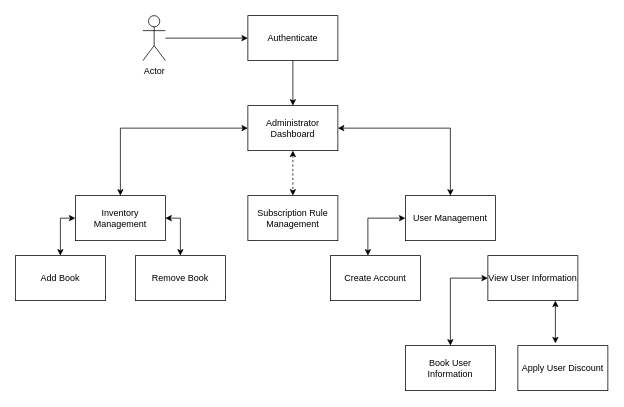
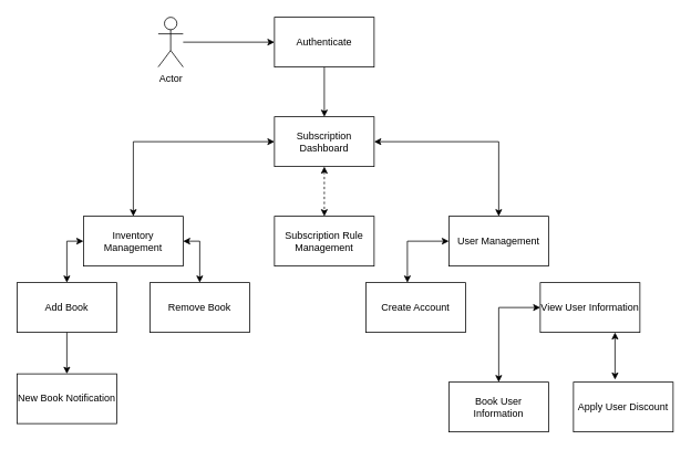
  <mxCell id="0" />
  <mxCell id="1" parent="0" />
  <mxCell id="2" value="Actor" style="shape=umlActor;verticalLabelPosition=bottom;labelBackgroundColor=#ffffff;verticalAlign=top;html=1;outlineConnect=0;" vertex="1" parent="1"><mxGeometry x="190" y="20" width="30" height="60" as="geometry" /></mxCell>
  <mxCell id="3" value="Authenticate" style="rounded=0;whiteSpace=wrap;html=1;" vertex="1" parent="1"><mxGeometry x="330" y="20" width="120" height="60" as="geometry" /></mxCell>
  <mxCell id="4" value="" style="endArrow=classic;html=1;entryX=0;entryY=0.5;entryDx=0;entryDy=0;" edge="1" parent="1" source="2" target="3"><mxGeometry width="50" height="50" relative="1" as="geometry"><mxPoint x="260" y="140" as="sourcePoint" /><mxPoint x="310" y="90" as="targetPoint" /></mxGeometry></mxCell>
  <mxCell id="5" value="" style="edgeStyle=orthogonalEdgeStyle;rounded=0;orthogonalLoop=1;jettySize=auto;html=1;startArrow=classic;startFill=1;dashed=1;" edge="1" parent="1" source="6" target="13"><mxGeometry relative="1" as="geometry" /></mxCell>
- <mxCell id="6" value="Administrator Dashboard" style="rounded=0;whiteSpace=wrap;html=1;" vertex="1" parent="1"><mxGeometry x="330" y="140" width="120" height="60" as="geometry" /></mxCell>
+ <mxCell id="6" value="Subscription Dashboard" style="rounded=0;whiteSpace=wrap;html=1;" vertex="1" parent="1"><mxGeometry x="330" y="140" width="120" height="60" as="geometry" /></mxCell>
  <mxCell id="7" value="" style="endArrow=classic;html=1;entryX=0.5;entryY=0;entryDx=0;entryDy=0;exitX=0.5;exitY=1;exitDx=0;exitDy=0;" edge="1" parent="1" source="3" target="6"><mxGeometry width="50" height="50" relative="1" as="geometry"><mxPoint x="190" y="270" as="sourcePoint" /><mxPoint x="240" y="220" as="targetPoint" /></mxGeometry></mxCell>
  <mxCell id="8" value="Create Account" style="rounded=0;whiteSpace=wrap;html=1;" vertex="1" parent="1"><mxGeometry x="440" y="340" width="120" height="60" as="geometry" /></mxCell>
  <mxCell id="9" value="Inventory Management" style="rounded=0;whiteSpace=wrap;html=1;" vertex="1" parent="1"><mxGeometry x="100" y="260" width="120" height="60" as="geometry" /></mxCell>
  <mxCell id="10" value="Add Book" style="rounded=0;whiteSpace=wrap;html=1;" vertex="1" parent="1"><mxGeometry x="20" y="340" width="120" height="60" as="geometry" /></mxCell>
  <mxCell id="11" value="Remove Book" style="rounded=0;whiteSpace=wrap;html=1;" vertex="1" parent="1"><mxGeometry x="180" y="340" width="120" height="60" as="geometry" /></mxCell>
  <mxCell id="12" value="User Management" style="rounded=0;whiteSpace=wrap;html=1;" vertex="1" parent="1"><mxGeometry x="540" y="260" width="120" height="60" as="geometry" /></mxCell>
  <mxCell id="13" value="Subscription Rule Management" style="rounded=0;whiteSpace=wrap;html=1;" vertex="1" parent="1"><mxGeometry x="330" y="260" width="120" height="60" as="geometry" /></mxCell>
+ <mxCell id="14" value="New Book Notification" style="rounded=0;whiteSpace=wrap;html=1;" vertex="1" parent="1"><mxGeometry x="20" y="450" width="120" height="60" as="geometry" /></mxCell>
  <mxCell id="15" value="View User Information" style="rounded=0;whiteSpace=wrap;html=1;" vertex="1" parent="1"><mxGeometry x="650" y="340" width="120" height="60" as="geometry" /></mxCell>
  <mxCell id="16" value="Book User Information" style="rounded=0;whiteSpace=wrap;html=1;" vertex="1" parent="1"><mxGeometry x="540" y="460" width="120" height="60" as="geometry" /></mxCell>
  <mxCell id="17" value="Apply User Discount" style="rounded=0;whiteSpace=wrap;html=1;" vertex="1" parent="1"><mxGeometry x="690" y="460" width="120" height="60" as="geometry" /></mxCell>
  <mxCell id="18" value="" style="endArrow=classic;startArrow=classic;html=1;entryX=0;entryY=0.5;entryDx=0;entryDy=0;exitX=0.5;exitY=0;exitDx=0;exitDy=0;rounded=0;" edge="1" parent="1" source="9" target="6"><mxGeometry width="50" height="50" relative="1" as="geometry"><mxPoint x="170" y="200" as="sourcePoint" /><mxPoint x="220" y="150" as="targetPoint" /><Array as="points"><mxPoint x="160" y="170" /></Array></mxGeometry></mxCell>
  <mxCell id="19" value="" style="endArrow=classic;startArrow=classic;html=1;exitX=1;exitY=0.5;exitDx=0;exitDy=0;entryX=0.5;entryY=0;entryDx=0;entryDy=0;rounded=0;" edge="1" parent="1" source="6" target="12"><mxGeometry width="50" height="50" relative="1" as="geometry"><mxPoint x="490" y="190" as="sourcePoint" /><mxPoint x="540" y="140" as="targetPoint" /><Array as="points"><mxPoint x="600" y="170" /></Array></mxGeometry></mxCell>
  <mxCell id="20" value="" style="endArrow=classic;startArrow=classic;html=1;entryX=0;entryY=0.5;entryDx=0;entryDy=0;exitX=0.5;exitY=0;exitDx=0;exitDy=0;rounded=0;" edge="1" parent="1" source="10" target="9"><mxGeometry width="50" height="50" relative="1" as="geometry"><mxPoint x="30" y="320" as="sourcePoint" /><mxPoint x="80" y="270" as="targetPoint" /><Array as="points"><mxPoint x="80" y="290" /></Array></mxGeometry></mxCell>
  <mxCell id="21" value="" style="endArrow=classic;startArrow=classic;html=1;exitX=1;exitY=0.5;exitDx=0;exitDy=0;entryX=0.5;entryY=0;entryDx=0;entryDy=0;rounded=0;" edge="1" parent="1" source="9" target="11"><mxGeometry width="50" height="50" relative="1" as="geometry"><mxPoint x="240" y="330" as="sourcePoint" /><mxPoint x="290" y="280" as="targetPoint" /><Array as="points"><mxPoint x="240" y="290" /></Array></mxGeometry></mxCell>
+ <mxCell id="22" value="" style="endArrow=classic;html=1;entryX=0.5;entryY=0;entryDx=0;entryDy=0;exitX=0.5;exitY=1;exitDx=0;exitDy=0;" edge="1" parent="1" source="10" target="14"><mxGeometry width="50" height="50" relative="1" as="geometry"><mxPoint x="20" y="460" as="sourcePoint" /><mxPoint x="70" y="410" as="targetPoint" /></mxGeometry></mxCell>
  <mxCell id="23" value="" style="endArrow=classic;startArrow=classic;html=1;entryX=0;entryY=0.5;entryDx=0;entryDy=0;exitX=0.417;exitY=0;exitDx=0;exitDy=0;exitPerimeter=0;rounded=0;" edge="1" parent="1" source="8" target="12"><mxGeometry width="50" height="50" relative="1" as="geometry"><mxPoint x="400" y="470" as="sourcePoint" /><mxPoint x="450" y="420" as="targetPoint" /><Array as="points"><mxPoint x="490" y="290" /></Array></mxGeometry></mxCell>
  <mxCell id="24" value="" style="endArrow=classic;startArrow=classic;html=1;entryX=0.75;entryY=1;entryDx=0;entryDy=0;exitX=0.417;exitY=-0.05;exitDx=0;exitDy=0;exitPerimeter=0;" edge="1" parent="1" source="17" target="15"><mxGeometry width="50" height="50" relative="1" as="geometry"><mxPoint x="740" y="430" as="sourcePoint" /><mxPoint x="760" y="410" as="targetPoint" /></mxGeometry></mxCell>
  <mxCell id="25" value="" style="endArrow=classic;startArrow=classic;html=1;entryX=0;entryY=0.5;entryDx=0;entryDy=0;exitX=0.5;exitY=0;exitDx=0;exitDy=0;rounded=0;" edge="1" parent="1" source="16" target="15"><mxGeometry width="50" height="50" relative="1" as="geometry"><mxPoint x="420" y="510" as="sourcePoint" /><mxPoint x="470" y="460" as="targetPoint" /><Array as="points"><mxPoint x="600" y="370" /></Array></mxGeometry></mxCell>
